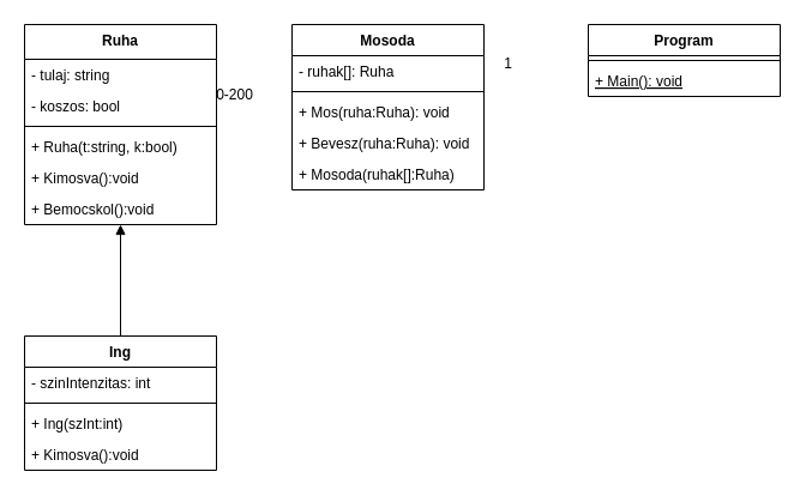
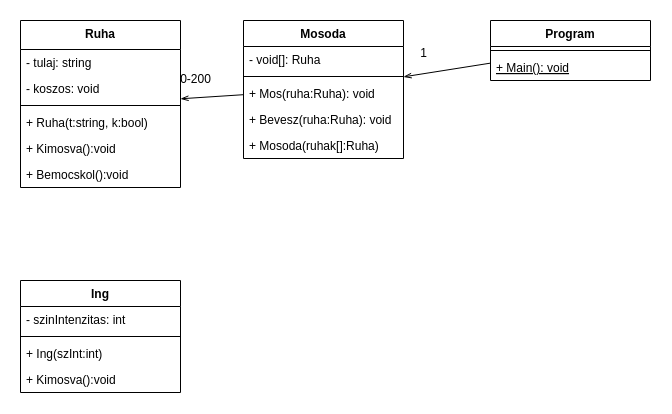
  <mxCell id="0" />
  <mxCell id="1" parent="0" />
  <mxCell id="2" value="Ruha&#10;" style="swimlane;fontStyle=1;align=center;verticalAlign=top;childLayout=stackLayout;horizontal=1;startSize=29;horizontalStack=0;resizeParent=1;resizeParentMax=0;resizeLast=0;collapsible=1;marginBottom=0;" vertex="1" parent="1"><mxGeometry x="20" y="20" width="160" height="167" as="geometry" /></mxCell>
  <mxCell id="3" value="- tulaj: string&#10;" style="text;strokeColor=none;fillColor=none;align=left;verticalAlign=top;spacingLeft=4;spacingRight=4;overflow=hidden;rotatable=0;points=[[0,0.5],[1,0.5]];portConstraint=eastwest;" vertex="1" parent="2"><mxGeometry y="29" width="160" height="26" as="geometry" /></mxCell>
- <mxCell id="4" value="- koszos: bool" style="text;strokeColor=none;fillColor=none;align=left;verticalAlign=top;spacingLeft=4;spacingRight=4;overflow=hidden;rotatable=0;points=[[0,0.5],[1,0.5]];portConstraint=eastwest;" vertex="1" parent="2"><mxGeometry y="55" width="160" height="26" as="geometry" /></mxCell>
+ <mxCell id="4" value="- koszos: void" style="text;strokeColor=none;fillColor=none;align=left;verticalAlign=top;spacingLeft=4;spacingRight=4;overflow=hidden;rotatable=0;points=[[0,0.5],[1,0.5]];portConstraint=eastwest;" vertex="1" parent="2"><mxGeometry y="55" width="160" height="26" as="geometry" /></mxCell>
  <mxCell id="5" value="" style="line;strokeWidth=1;fillColor=none;align=left;verticalAlign=middle;spacingTop=-1;spacingLeft=3;spacingRight=3;rotatable=0;labelPosition=right;points=[];portConstraint=eastwest;" vertex="1" parent="2"><mxGeometry y="81" width="160" height="8" as="geometry" /></mxCell>
  <mxCell id="6" value="+ Ruha(t:string, k:bool)" style="text;strokeColor=none;fillColor=none;align=left;verticalAlign=top;spacingLeft=4;spacingRight=4;overflow=hidden;rotatable=0;points=[[0,0.5],[1,0.5]];portConstraint=eastwest;" vertex="1" parent="2"><mxGeometry y="89" width="160" height="26" as="geometry" /></mxCell>
  <mxCell id="7" value="+ Kimosva():void" style="text;strokeColor=none;fillColor=none;align=left;verticalAlign=top;spacingLeft=4;spacingRight=4;overflow=hidden;rotatable=0;points=[[0,0.5],[1,0.5]];portConstraint=eastwest;" vertex="1" parent="2"><mxGeometry y="115" width="160" height="26" as="geometry" /></mxCell>
  <mxCell id="8" value="+ Bemocskol():void" style="text;strokeColor=none;fillColor=none;align=left;verticalAlign=top;spacingLeft=4;spacingRight=4;overflow=hidden;rotatable=0;points=[[0,0.5],[1,0.5]];portConstraint=eastwest;" vertex="1" parent="2"><mxGeometry y="141" width="160" height="26" as="geometry" /></mxCell>
  <mxCell id="9" value="Ing" style="swimlane;fontStyle=1;align=center;verticalAlign=top;childLayout=stackLayout;horizontal=1;startSize=26;horizontalStack=0;resizeParent=1;resizeParentMax=0;resizeLast=0;collapsible=1;marginBottom=0;" vertex="1" parent="1"><mxGeometry x="20" y="280" width="160" height="112" as="geometry" /></mxCell>
  <mxCell id="10" value="- szinIntenzitas: int" style="text;strokeColor=none;fillColor=none;align=left;verticalAlign=top;spacingLeft=4;spacingRight=4;overflow=hidden;rotatable=0;points=[[0,0.5],[1,0.5]];portConstraint=eastwest;" vertex="1" parent="9"><mxGeometry y="26" width="160" height="26" as="geometry" /></mxCell>
  <mxCell id="11" value="" style="line;strokeWidth=1;fillColor=none;align=left;verticalAlign=middle;spacingTop=-1;spacingLeft=3;spacingRight=3;rotatable=0;labelPosition=right;points=[];portConstraint=eastwest;" vertex="1" parent="9"><mxGeometry y="52" width="160" height="8" as="geometry" /></mxCell>
  <mxCell id="12" value="+ Ing(szInt:int)" style="text;strokeColor=none;fillColor=none;align=left;verticalAlign=top;spacingLeft=4;spacingRight=4;overflow=hidden;rotatable=0;points=[[0,0.5],[1,0.5]];portConstraint=eastwest;" vertex="1" parent="9"><mxGeometry y="60" width="160" height="26" as="geometry" /></mxCell>
  <mxCell id="13" value="+ Kimosva():void" style="text;strokeColor=none;fillColor=none;align=left;verticalAlign=top;spacingLeft=4;spacingRight=4;overflow=hidden;rotatable=0;points=[[0,0.5],[1,0.5]];portConstraint=eastwest;" vertex="1" parent="9"><mxGeometry y="86" width="160" height="26" as="geometry" /></mxCell>
- <mxCell id="14" value="" style="endArrow=block;html=1;endFill=1;" edge="1" parent="1" source="9" target="2"><mxGeometry width="50" height="50" relative="1" as="geometry"><mxPoint x="20" y="410" as="sourcePoint" /><mxPoint x="70" y="360" as="targetPoint" /></mxGeometry></mxCell>
  <mxCell id="15" value="Mosoda" style="swimlane;fontStyle=1;align=center;verticalAlign=top;childLayout=stackLayout;horizontal=1;startSize=26;horizontalStack=0;resizeParent=1;resizeParentMax=0;resizeLast=0;collapsible=1;marginBottom=0;" vertex="1" parent="1"><mxGeometry x="243" y="20" width="160" height="138" as="geometry" /></mxCell>
- <mxCell id="16" value="- ruhak[]: Ruha&#10;" style="text;strokeColor=none;fillColor=none;align=left;verticalAlign=top;spacingLeft=4;spacingRight=4;overflow=hidden;rotatable=0;points=[[0,0.5],[1,0.5]];portConstraint=eastwest;" vertex="1" parent="15"><mxGeometry y="26" width="160" height="26" as="geometry" /></mxCell>
+ <mxCell id="16" value="- void[]: Ruha&#10;" style="text;strokeColor=none;fillColor=none;align=left;verticalAlign=top;spacingLeft=4;spacingRight=4;overflow=hidden;rotatable=0;points=[[0,0.5],[1,0.5]];portConstraint=eastwest;" vertex="1" parent="15"><mxGeometry y="26" width="160" height="26" as="geometry" /></mxCell>
  <mxCell id="17" value="" style="line;strokeWidth=1;fillColor=none;align=left;verticalAlign=middle;spacingTop=-1;spacingLeft=3;spacingRight=3;rotatable=0;labelPosition=right;points=[];portConstraint=eastwest;" vertex="1" parent="15"><mxGeometry y="52" width="160" height="8" as="geometry" /></mxCell>
  <mxCell id="18" value="+ Mos(ruha:Ruha): void" style="text;strokeColor=none;fillColor=none;align=left;verticalAlign=top;spacingLeft=4;spacingRight=4;overflow=hidden;rotatable=0;points=[[0,0.5],[1,0.5]];portConstraint=eastwest;" vertex="1" parent="15"><mxGeometry y="60" width="160" height="26" as="geometry" /></mxCell>
  <mxCell id="19" value="+ Bevesz(ruha:Ruha): void" style="text;strokeColor=none;fillColor=none;align=left;verticalAlign=top;spacingLeft=4;spacingRight=4;overflow=hidden;rotatable=0;points=[[0,0.5],[1,0.5]];portConstraint=eastwest;" vertex="1" parent="15"><mxGeometry y="86" width="160" height="26" as="geometry" /></mxCell>
  <mxCell id="20" value="+ Mosoda(ruhak[]:Ruha)" style="text;strokeColor=none;fillColor=none;align=left;verticalAlign=top;spacingLeft=4;spacingRight=4;overflow=hidden;rotatable=0;points=[[0,0.5],[1,0.5]];portConstraint=eastwest;" vertex="1" parent="15"><mxGeometry y="112" width="160" height="26" as="geometry" /></mxCell>
+ <mxCell id="21" value="" style="endArrow=none;html=1;startArrow=openThin;startFill=0;endFill=0;strokeWidth=1;endSize=17;" edge="1" parent="1" source="2" target="15"><mxGeometry width="50" height="50" relative="1" as="geometry"><mxPoint x="-50" y="320" as="sourcePoint" /><mxPoint x="0" y="270" as="targetPoint" /></mxGeometry></mxCell>
  <mxCell id="22" value="Program&#10;" style="swimlane;fontStyle=1;align=center;verticalAlign=top;childLayout=stackLayout;horizontal=1;startSize=26;horizontalStack=0;resizeParent=1;resizeParentMax=0;resizeLast=0;collapsible=1;marginBottom=0;" vertex="1" parent="1"><mxGeometry x="490" y="20" width="160" height="60" as="geometry" /></mxCell>
  <mxCell id="23" value="" style="line;strokeWidth=1;fillColor=none;align=left;verticalAlign=middle;spacingTop=-1;spacingLeft=3;spacingRight=3;rotatable=0;labelPosition=right;points=[];portConstraint=eastwest;" vertex="1" parent="22"><mxGeometry y="26" width="160" height="8" as="geometry" /></mxCell>
  <mxCell id="24" value="+ Main(): void" style="text;strokeColor=none;fillColor=none;align=left;verticalAlign=top;spacingLeft=4;spacingRight=4;overflow=hidden;rotatable=0;points=[[0,0.5],[1,0.5]];portConstraint=eastwest;fontStyle=4" vertex="1" parent="22"><mxGeometry y="34" width="160" height="26" as="geometry" /></mxCell>
+ <mxCell id="25" value="" style="endArrow=none;html=1;startArrow=openThin;startFill=0;endFill=0;strokeWidth=1;endSize=17;" edge="1" parent="1" source="15" target="22"><mxGeometry width="50" height="50" relative="1" as="geometry"><mxPoint x="190" y="73.962" as="sourcePoint" /><mxPoint x="253" y="73.538" as="targetPoint" /></mxGeometry></mxCell>
  <mxCell id="26" value="1" style="text;html=1;align=center;verticalAlign=middle;resizable=0;points=[];;autosize=1;" vertex="1" parent="1"><mxGeometry x="413" y="43" width="20" height="20" as="geometry" /></mxCell>
  <mxCell id="27" value="0-200" style="text;html=1;align=center;verticalAlign=middle;resizable=0;points=[];;autosize=1;" vertex="1" parent="1"><mxGeometry x="170" y="69" width="50" height="20" as="geometry" /></mxCell>
